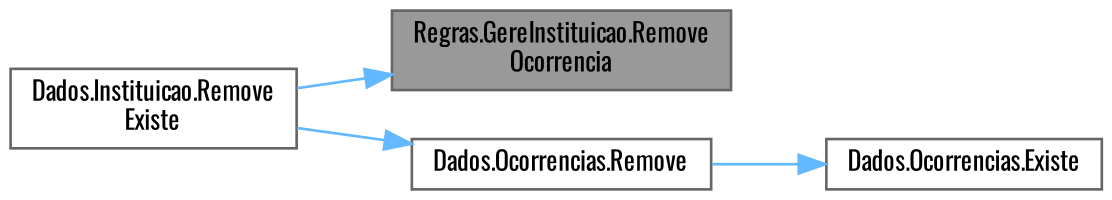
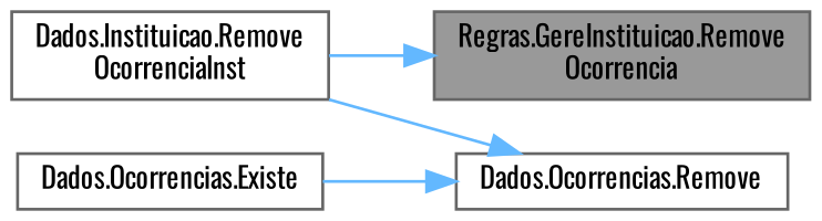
  digraph {
    fontname=Oswald
    rankdir=LR
    node [color=grey40 fillcolor=white fontname=Oswald fontsize=10 shape=box style=filled]
    edge [color=steelblue1 fontname=Oswald fontsize=10 labelfontname=Helvetica labelfontsize=10 style=solid]
    n1 [color=gray40 fillcolor=grey60 fontcolor=black height=0.2 label="Regras.GereInstituicao.Remove\lOcorrencia" width=0.4]
-   n2 [height=0.2 label="Dados.Instituicao.Remove\lExiste" width=0.4]
+   n2 [height=0.2 label="Dados.Instituicao.Remove\lOcorrenciaInst" width=0.4]
    n3 [height=0.2 label="Dados.Ocorrencias.Remove" width=0.4]
    n4 [height=0.2 label="Dados.Ocorrencias.Existe" width=0.4]
    n2 -> n1
    n2 -> n3
-   n3 -> n4
+   n4 -> n3
  }
